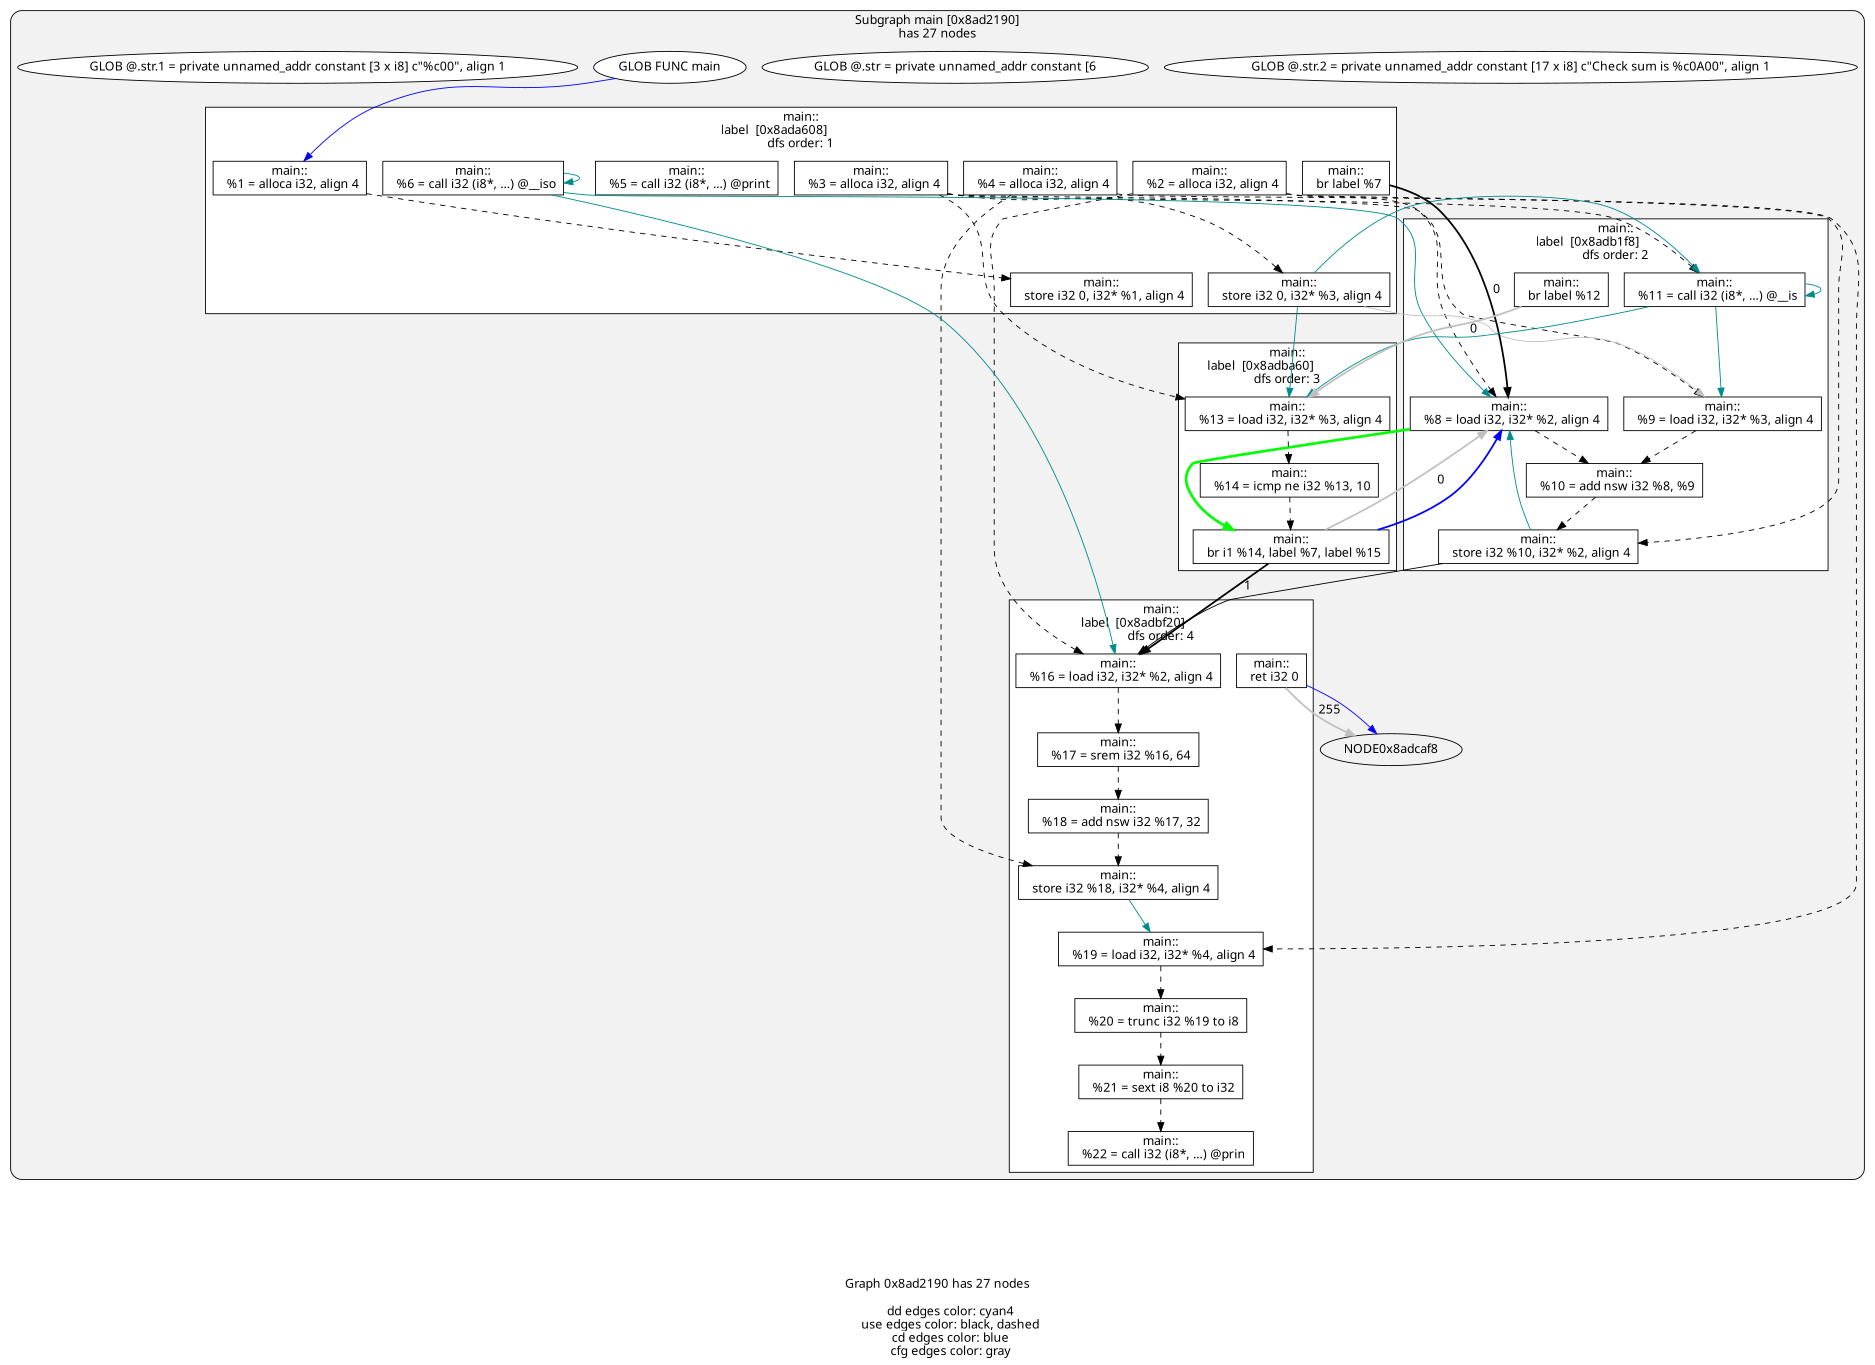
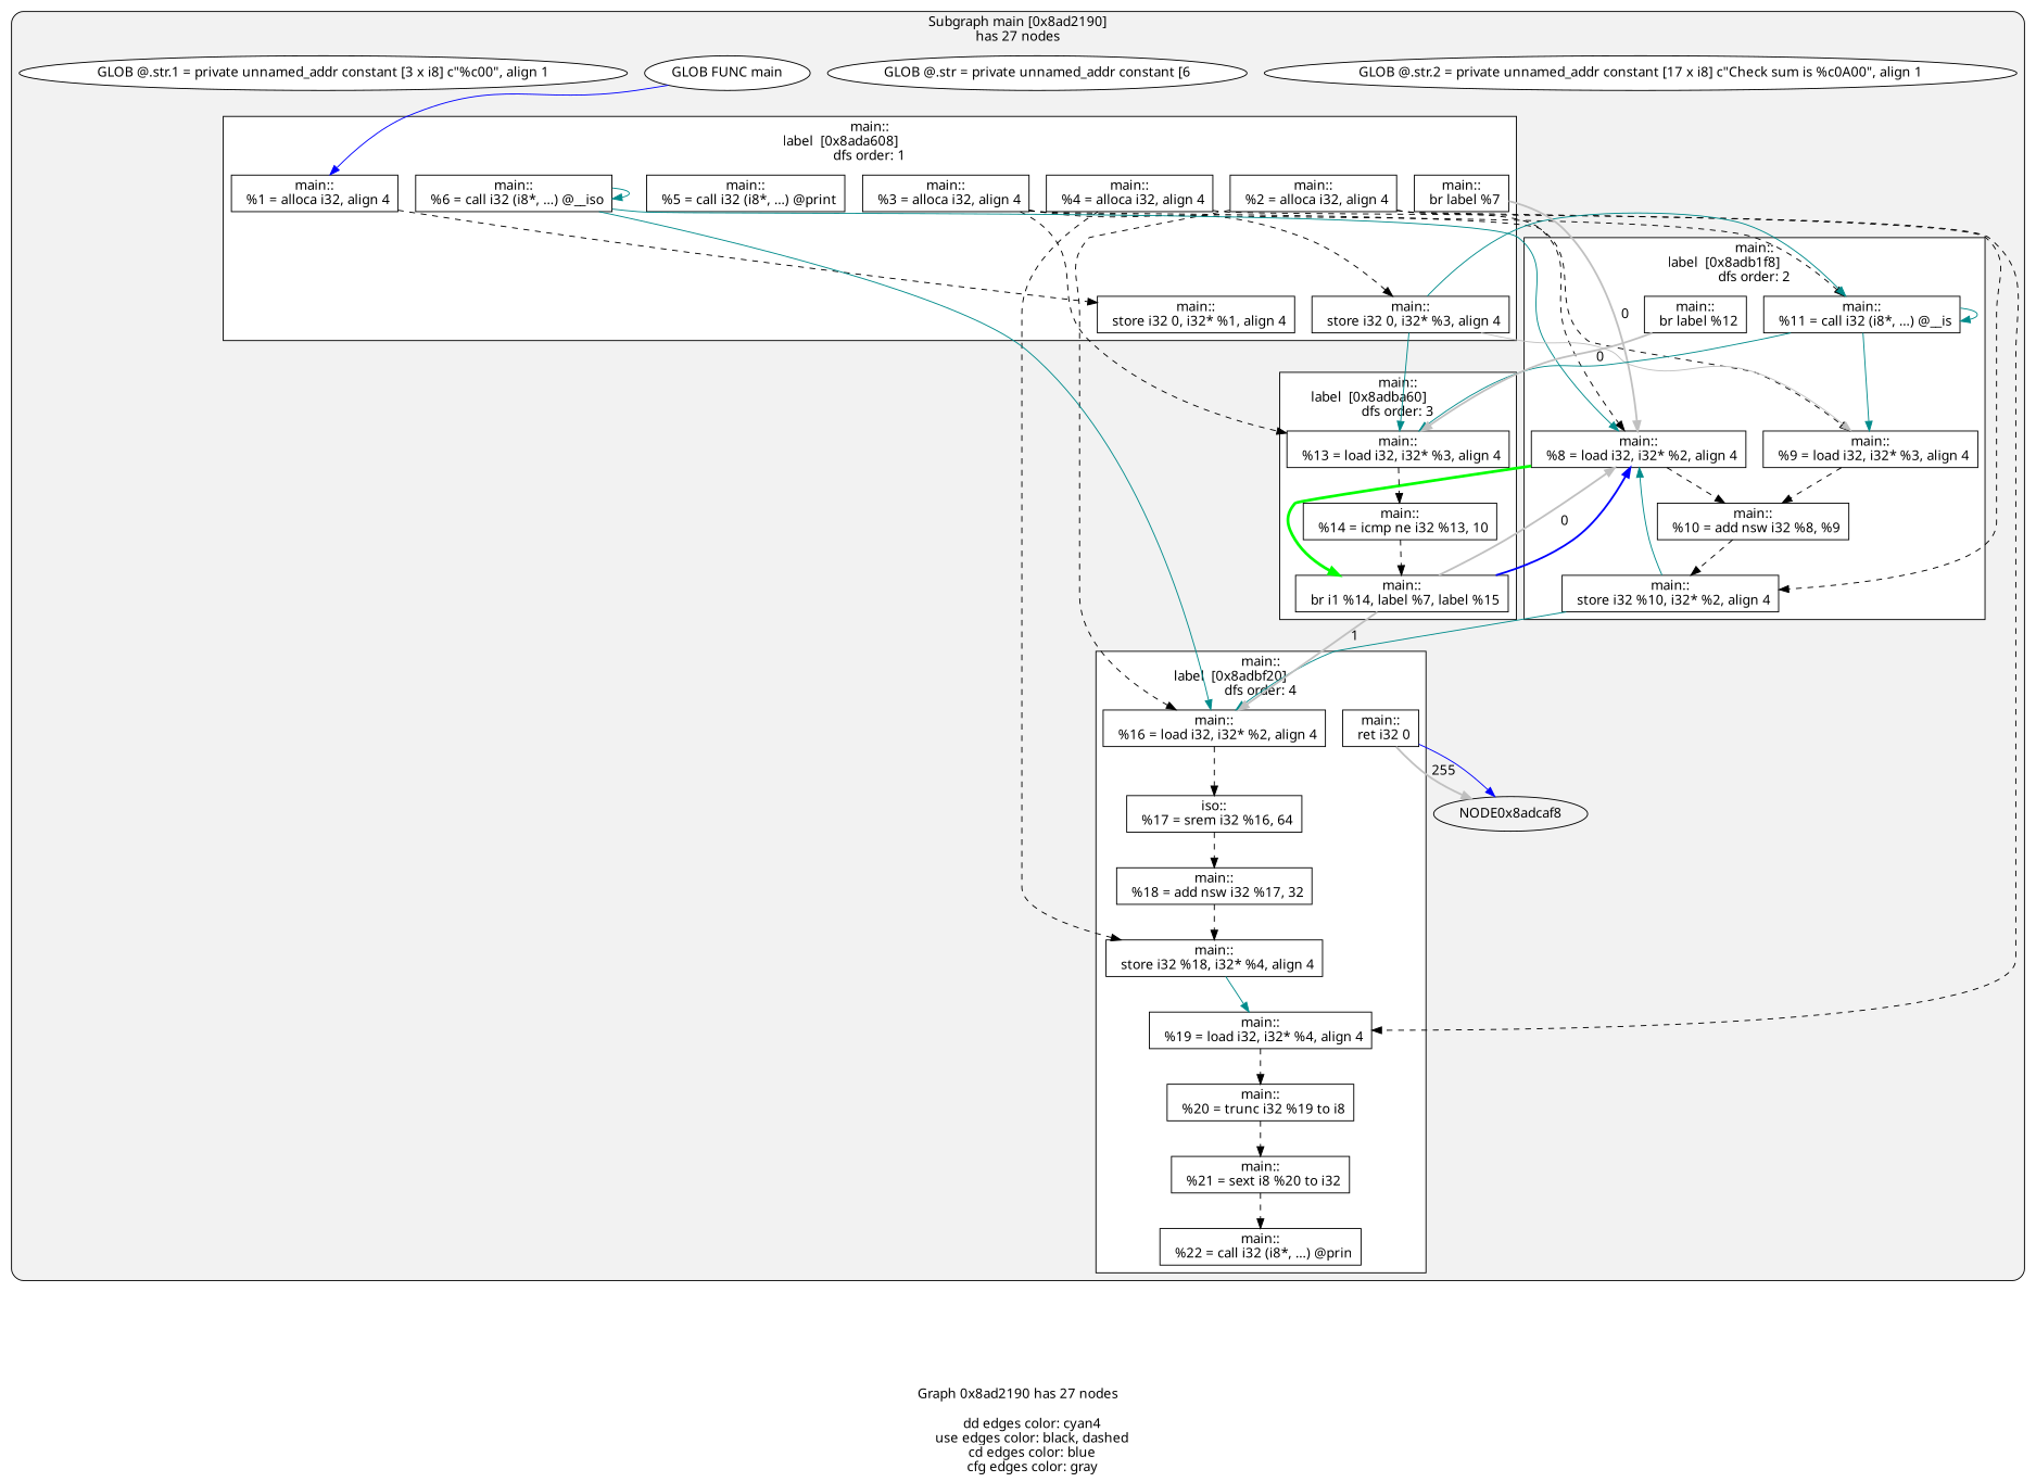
  digraph {
    compound=true
    fontname="Noto Sans"
    label="Graph 0x8ad2190 has 27 nodes\n\n	dd edges color: cyan4\n	use edges color: black, dashed\n	cd edges color: blue\n	cfg edges color: gray"
    node [fillcolor=white fontname="Noto Sans" shape=rect style=filled]
    edge [color=black fontname="Noto Sans" rank=max]
    n1 [label="main::\n  %1 = alloca i32, align 4"]
    n2 [label="main::\n  %2 = alloca i32, align 4"]
    n3 [label="main::\n  %3 = alloca i32, align 4"]
    n4 [label="main::\n  %4 = alloca i32, align 4"]
    n5 [label="main::\n  store i32 0, i32* %1, align 4"]
    n6 [label="main::\n  %5 = call i32 (i8*, ...) @print"]
    n7 [label="main::\n  %6 = call i32 (i8*, ...) @__iso"]
    n8 [label="main::\n  store i32 0, i32* %3, align 4"]
    n9 [label="main::\n  br label %7"]
    n10 [label="main::\n  %8 = load i32, i32* %2, align 4"]
    n11 [label="main::\n  %9 = load i32, i32* %3, align 4"]
    n12 [label="main::\n  %10 = add nsw i32 %8, %9"]
    n13 [label="main::\n  store i32 %10, i32* %2, align 4"]
    n14 [label="main::\n  %11 = call i32 (i8*, ...) @__is"]
    n15 [label="main::\n  br label %12"]
    n16 [label="main::\n  %13 = load i32, i32* %3, align 4"]
    n17 [label="main::\n  %14 = icmp ne i32 %13, 10"]
    n18 [label="main::\n  br i1 %14, label %7, label %15"]
    n19 [label="main::\n  %16 = load i32, i32* %2, align 4"]
-   n20 [label="main::\n  %17 = srem i32 %16, 64"]
+   n20 [label="iso::\n  %17 = srem i32 %16, 64"]
    n21 [label="main::\n  %18 = add nsw i32 %17, 32"]
    n22 [label="main::\n  store i32 %18, i32* %4, align 4"]
    n23 [label="main::\n  %19 = load i32, i32* %4, align 4"]
    n24 [label="main::\n  %20 = trunc i32 %19 to i8"]
    n25 [label="main::\n  %21 = sext i8 %20 to i32"]
    n26 [label="main::\n  %22 = call i32 (i8*, ...) @prin"]
    n27 [label="main::\n  ret i32 0"]
    NODE0x8adcaf8 [fillcolor="" shape="" style=""]
    n29 [label="GLOB @.str.2 = private unnamed_addr constant [17 x i8] c\"Check sum is %c\0A\00\", align 1" shape=""]
    n30 [label="GLOB @.str = private unnamed_addr constant [6" shape=""]
    n31 [label="GLOB FUNC main" shape=""]
    n32 [label="GLOB @.str.1 = private unnamed_addr constant [3 x i8] c\"%c\00\", align 1" shape=""]
    subgraph cluster_1 {
      fillcolor=gray95
      label="Subgraph main [0x8ad2190]\nhas 27 nodes\n"
      style="filled, rounded"
      NODE0x8adcaf8
      n29
      n30
      n31
      n32
      subgraph cluster_2 {
        fillcolor=white
        label="main::\nlabel  [0x8ada608]		\ndfs order: 1"
        style=filled
        n1
        n2
        n3
        n4
        n5
        n6
        n7
        n8
        n9
      }
      subgraph cluster_3 {
        fillcolor=white
        label="main::\nlabel  [0x8adb1f8]		\ndfs order: 2"
        style=filled
        n10
        n11
        n12
        n13
        n14
        n15
      }
      subgraph cluster_4 {
        fillcolor=white
        label="main::\nlabel  [0x8adba60]		\ndfs order: 3"
        style=filled
        n16
        n17
        n18
      }
      subgraph cluster_5 {
        fillcolor=white
        label="main::\nlabel  [0x8adbf20]		\ndfs order: 4"
        style=filled
        n19
        n20
        n21
        n22
        n23
        n24
        n25
        n26
        n27
      }
    }
    n1 -> n5 [style=dashed]
    n2 -> n10 [style=dashed]
    n2 -> n13 [style=dashed]
    n2 -> n19 [style=dashed]
    n3 -> n8 [style=dashed]
    n3 -> n11 [style=dashed]
    n3 -> n14 [style=dashed]
    n3 -> n16 [style=dashed]
    n4 -> n22 [style=dashed]
    n4 -> n23 [style=dashed]
    n7 -> n7 [color=cyan4]
    n7 -> n10 [color=cyan4]
    n7 -> n19 [color=cyan4]
    n8 -> n11 [color=gray]
    n8 -> n14 [color=cyan4]
    n8 -> n16 [color=cyan4]
-   n9 -> n10 [label=0 penwidth=2 rank=""]
+   n9 -> n10 [color=gray label=0 penwidth=2 rank=""]
    n10 -> n12 [style=dashed]
    n10 -> n18 [color=green constraint=false penwidth=3 rank=""]
    n11 -> n12 [style=dashed]
    n12 -> n13 [style=dashed]
    n13 -> n10 [color=cyan4]
-   n13 -> n19
+   n13 -> n19 [color=cyan4]
    n14 -> n11 [color=cyan4]
    n14 -> n14 [color=cyan4]
    n14 -> n16 [color=cyan4]
    n15 -> n16 [color=gray label=0 penwidth=2 rank=""]
    n16 -> n17 [style=dashed]
    n17 -> n18 [style=dashed]
    n18 -> n10 [color=gray label=0 penwidth=2 rank=""]
    n18 -> n10 [color=blue penwidth=2 rank=""]
-   n18 -> n19 [label=1 penwidth=2 rank=""]
+   n18 -> n19 [color=gray label=1 penwidth=2 rank=""]
    n19 -> n20 [style=dashed]
    n20 -> n21 [style=dashed]
    n21 -> n22 [style=dashed]
    n22 -> n23 [color=cyan4]
    n23 -> n24 [style=dashed]
    n24 -> n25 [style=dashed]
    n25 -> n26 [style=dashed]
    n27 -> NODE0x8adcaf8 [color=gray label=255 penwidth=2 rank=""]
    n27 -> NODE0x8adcaf8 [color=blue rank=""]
    n31 -> n1 [color=blue rank=""]
  }
